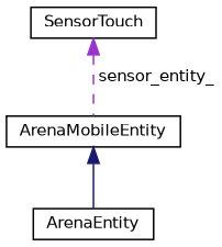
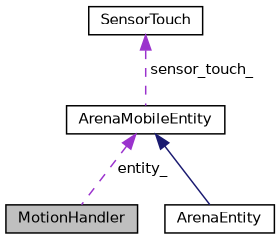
  digraph {
    node [color=black fillcolor=white fontname=Helvetica fontsize=10 shape=record style=filled]
    edge [color=darkorchid3 dir=back fontname=Helvetica fontsize=10 labelfontname=Helvetica labelfontsize=10 style=dashed]
+   n1 [fillcolor=grey75 fontcolor=black height=0.2 label=MotionHandler width=0.4]
    n2 [height=0.2 label=ArenaMobileEntity width=0.4]
    n3 [height=0.2 label=ArenaEntity width=0.4]
    n4 [height=0.2 label=SensorTouch width=0.4]
+   n2 -> n1 [label=" entity_"]
    n2 -> n3 [color=midnightblue style=solid]
-   n4 -> n2 [label=" sensor_entity_"]
+   n4 -> n2 [label=" sensor_touch_"]
  }
